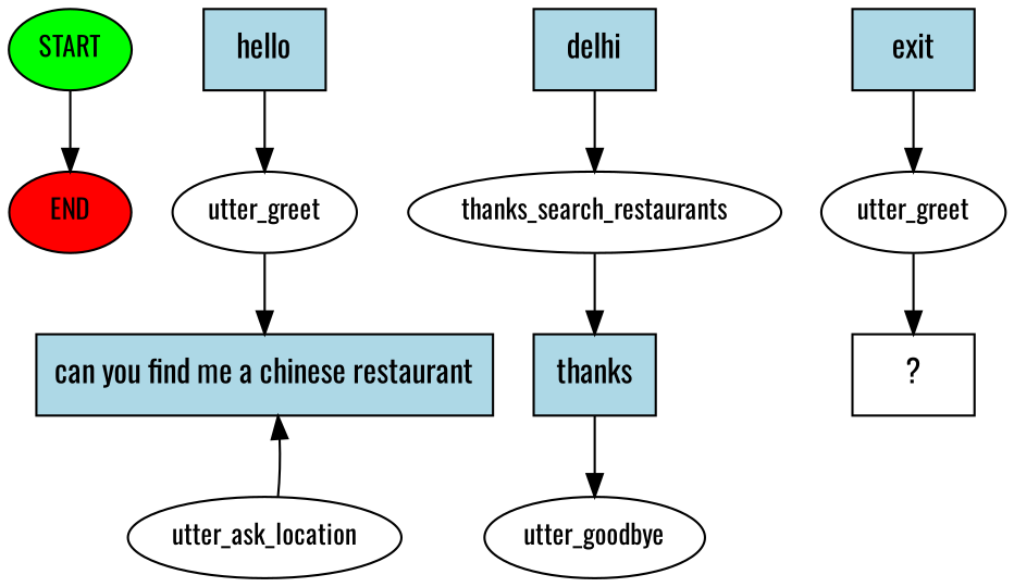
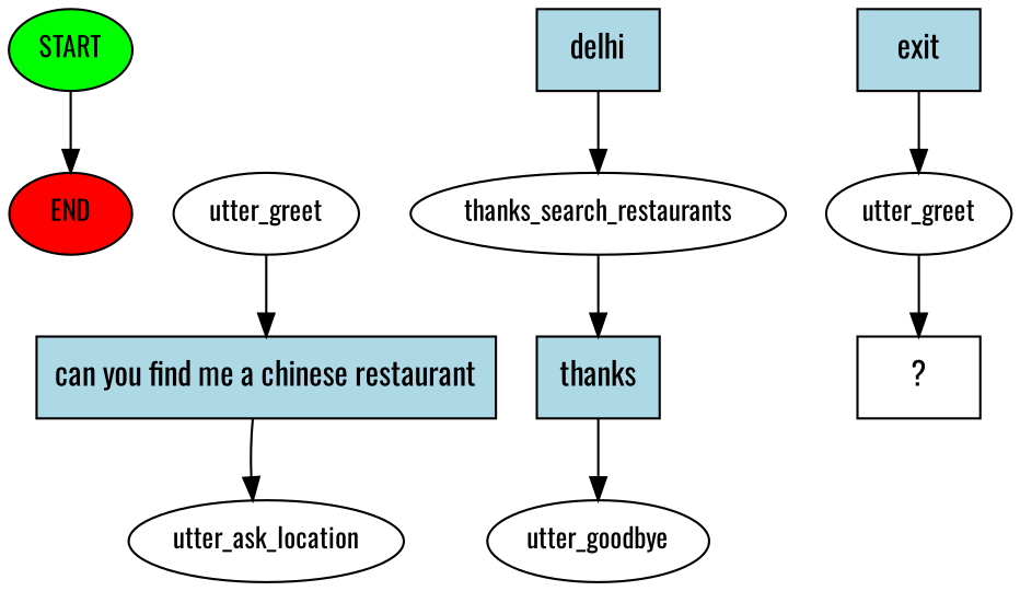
  digraph {
    fontname=Oswald
    node [fontname=Oswald fontsize=12 style=filled]
    edge [fontname=Oswald]
    n1 [fillcolor=green label=START]
    n2 [fillcolor=red label=END]
-   n3 [fillcolor=lightblue label=hello shape=rect fontsize=""]
    n4 [label=utter_greet style=""]
    n5 [fillcolor=lightblue label="can you find me a chinese restaurant" shape=rect fontsize=""]
    n6 [label=utter_ask_location style=""]
    n7 [fillcolor=lightblue label=delhi shape=rect fontsize=""]
    n8 [label=thanks_search_restaurants style=""]
    n9 [fillcolor=lightblue label=thanks shape=rect fontsize=""]
    n10 [label=utter_goodbye style=""]
    n11 [fillcolor=lightblue label=exit shape=rect fontsize=""]
    n12 [label=utter_greet style=""]
    n13 [label="  ?  " shape=rect fontsize="" style=""]
    n1 -> n2
-   n3 -> n4
    n4 -> n5
-   n6 -> n5
+   n5 -> n6
    n7 -> n8
    n8 -> n9
    n9 -> n10
    n11 -> n12
    n12 -> n13
  }
